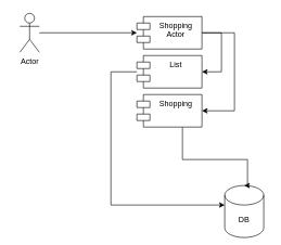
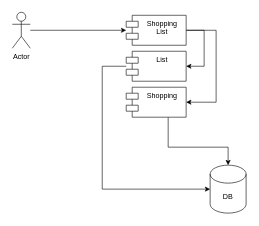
  <mxCell id="0" />
  <mxCell id="1" parent="0" />
- <mxCell id="2" value="DB" style="shape=cylinder3;whiteSpace=wrap;html=1;boundedLbl=1;backgroundOutline=1;size=15;" vertex="1" parent="1"><mxGeometry x="345" y="285" width="60" height="80" as="geometry" /></mxCell>
+ <mxCell id="2" value="DB" style="shape=cylinder3;whiteSpace=wrap;html=1;boundedLbl=1;backgroundOutline=1;size=15;" vertex="1" parent="1"><mxGeometry x="350" y="275" width="60" height="80" as="geometry" /></mxCell>
  <mxCell id="3" style="edgeStyle=orthogonalEdgeStyle;rounded=0;orthogonalLoop=1;jettySize=auto;html=1;" edge="1" parent="1" source="4" target="9"><mxGeometry relative="1" as="geometry" /></mxCell>
- <mxCell id="4" value="Actor" style="shape=umlActor;verticalLabelPosition=bottom;verticalAlign=top;html=1;outlineConnect=0;" vertex="1" parent="1"><mxGeometry x="30" y="20" width="30" height="60" as="geometry" /></mxCell>
+ <mxCell id="4" value="Actor" style="shape=umlActor;verticalLabelPosition=bottom;verticalAlign=top;html=1;outlineConnect=0;" vertex="1" parent="1"><mxGeometry x="20" y="20" width="30" height="60" as="geometry" /></mxCell>
  <mxCell id="5" style="edgeStyle=orthogonalEdgeStyle;rounded=0;orthogonalLoop=1;jettySize=auto;html=1;" edge="1" parent="1" source="6" target="2"><mxGeometry relative="1" as="geometry"><Array as="points"><mxPoint x="170" y="110" /><mxPoint x="170" y="315" /></Array></mxGeometry></mxCell>
  <mxCell id="6" value="List" style="shape=module;align=left;spacingLeft=20;align=center;verticalAlign=top;" vertex="1" parent="1"><mxGeometry x="210" y="85" width="100" height="50" as="geometry" /></mxCell>
  <mxCell id="7" style="edgeStyle=orthogonalEdgeStyle;rounded=0;orthogonalLoop=1;jettySize=auto;html=1;entryX=1;entryY=0.5;entryDx=0;entryDy=0;" edge="1" parent="1" source="9" target="11"><mxGeometry relative="1" as="geometry"><Array as="points"><mxPoint x="360" y="50" /><mxPoint x="360" y="170" /></Array></mxGeometry></mxCell>
  <mxCell id="8" style="edgeStyle=orthogonalEdgeStyle;rounded=0;orthogonalLoop=1;jettySize=auto;html=1;" edge="1" parent="1" source="9" target="6"><mxGeometry relative="1" as="geometry"><Array as="points"><mxPoint x="340" y="50" /><mxPoint x="340" y="110" /></Array></mxGeometry></mxCell>
- <mxCell id="9" value="Shopping&#10;Actor" style="shape=module;align=left;spacingLeft=20;align=center;verticalAlign=top;" vertex="1" parent="1"><mxGeometry x="210" y="25" width="100" height="50" as="geometry" /></mxCell>
+ <mxCell id="9" value="Shopping&#10;List" style="shape=module;align=left;spacingLeft=20;align=center;verticalAlign=top;" vertex="1" parent="1"><mxGeometry x="210" y="25" width="100" height="50" as="geometry" /></mxCell>
  <mxCell id="10" style="edgeStyle=orthogonalEdgeStyle;rounded=0;orthogonalLoop=1;jettySize=auto;html=1;entryX=0.5;entryY=0;entryDx=0;entryDy=0;entryPerimeter=0;" edge="1" parent="1" source="11" target="2"><mxGeometry relative="1" as="geometry"><Array as="points"><mxPoint x="280" y="245" /><mxPoint x="380" y="245" /></Array></mxGeometry></mxCell>
  <mxCell id="11" value="Shopping" style="shape=module;align=left;spacingLeft=20;align=center;verticalAlign=top;" vertex="1" parent="1"><mxGeometry x="210" y="145" width="100" height="50" as="geometry" /></mxCell>
